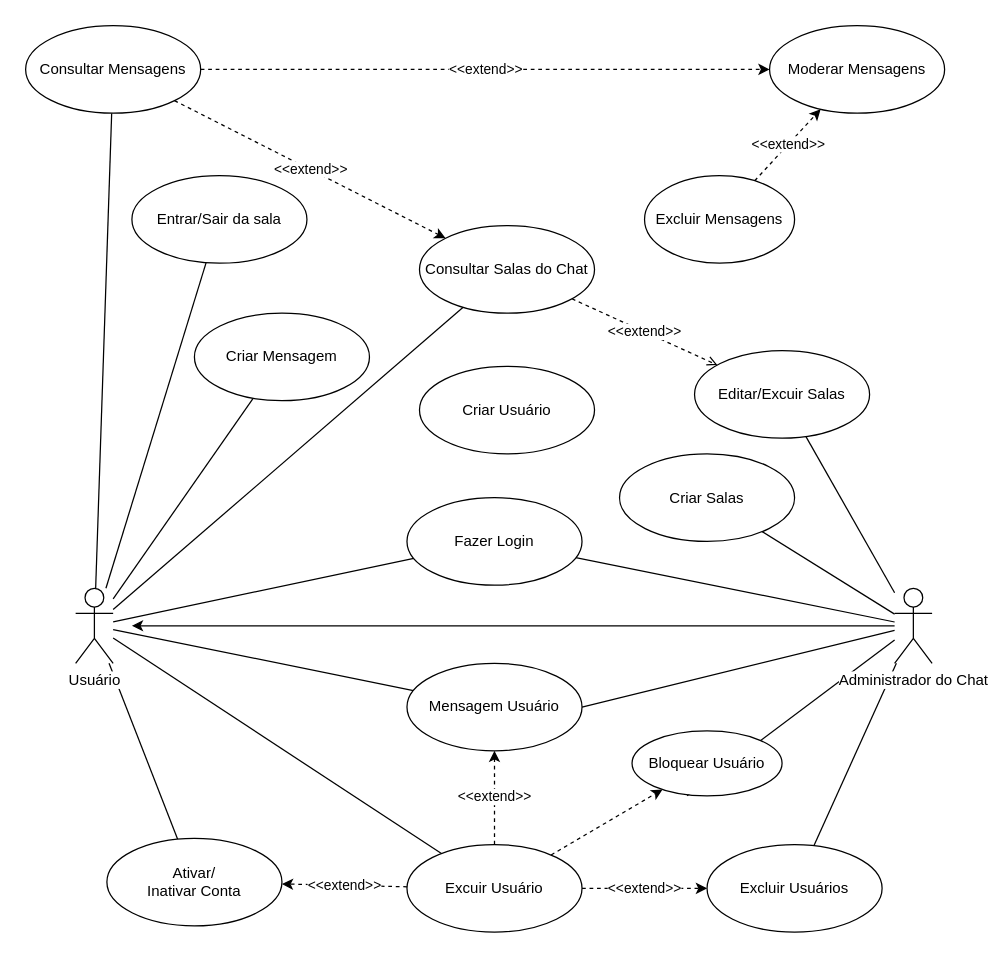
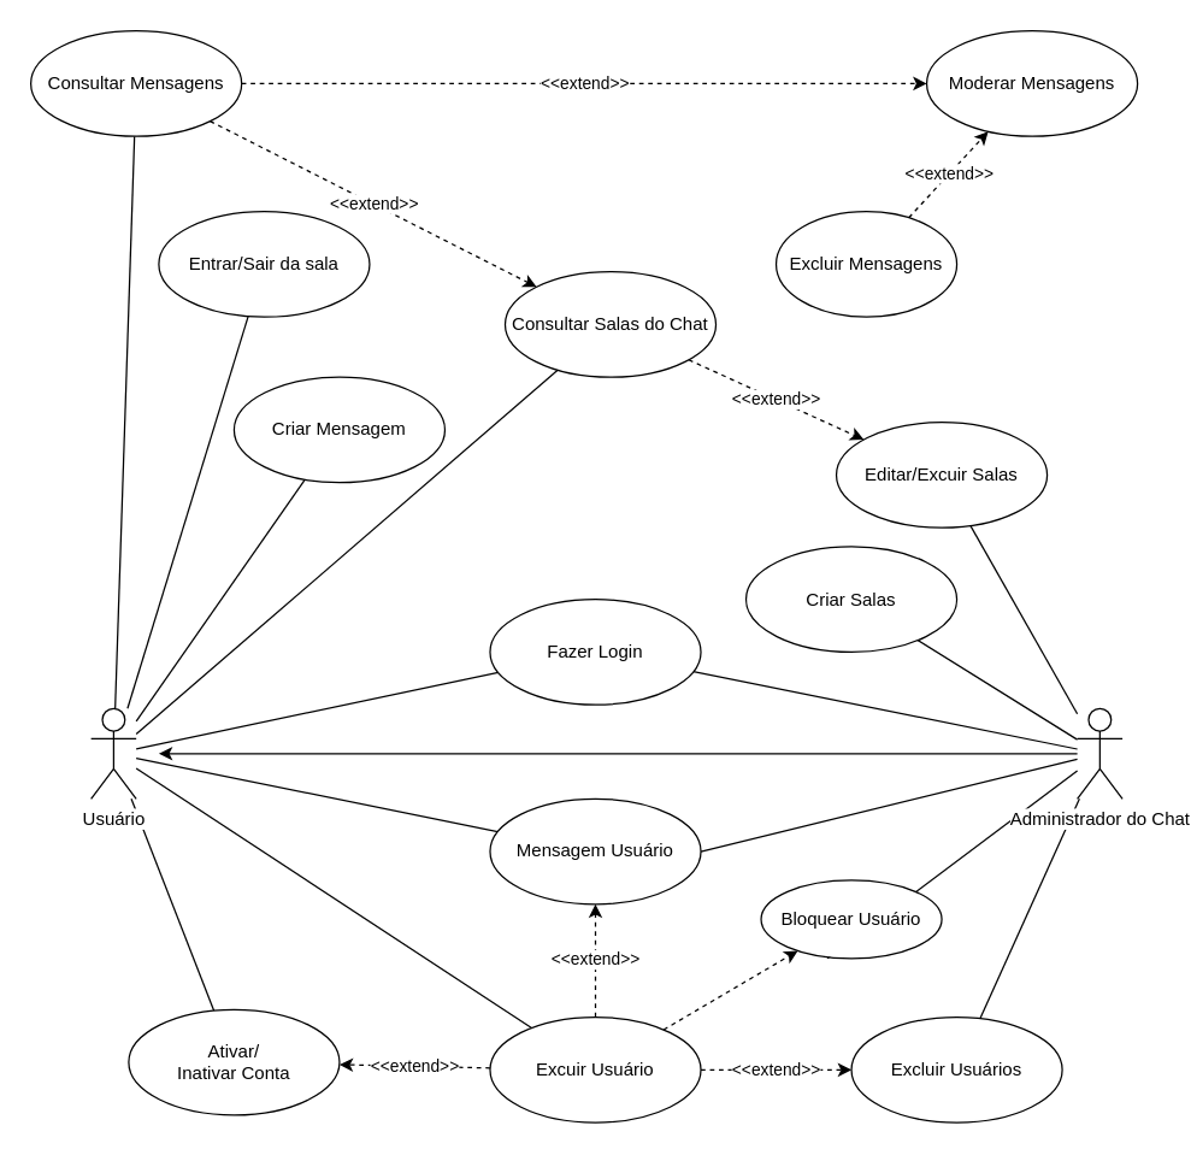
  <mxCell id="0" />
  <mxCell id="1" parent="0" />
  <mxCell id="2" style="edgeStyle=none;rounded=0;orthogonalLoop=1;jettySize=auto;html=1;endArrow=none;endFill=0;" parent="1" source="10" target="24" edge="1"><mxGeometry relative="1" as="geometry" /></mxCell>
  <mxCell id="3" style="edgeStyle=none;rounded=0;orthogonalLoop=1;jettySize=auto;html=1;endArrow=none;endFill=0;" parent="1" source="10" target="25" edge="1"><mxGeometry relative="1" as="geometry" /></mxCell>
  <mxCell id="4" style="edgeStyle=none;rounded=0;orthogonalLoop=1;jettySize=auto;html=1;endArrow=none;endFill=0;" parent="1" source="10" target="27" edge="1"><mxGeometry relative="1" as="geometry" /></mxCell>
  <mxCell id="5" style="edgeStyle=none;rounded=0;orthogonalLoop=1;jettySize=auto;html=1;endArrow=none;endFill=0;" parent="1" source="10" target="31" edge="1"><mxGeometry relative="1" as="geometry" /></mxCell>
  <mxCell id="6" style="edgeStyle=none;rounded=0;orthogonalLoop=1;jettySize=auto;html=1;endArrow=none;endFill=0;" parent="1" source="10" target="28" edge="1"><mxGeometry relative="1" as="geometry" /></mxCell>
  <mxCell id="7" style="edgeStyle=none;rounded=0;orthogonalLoop=1;jettySize=auto;html=1;endArrow=none;endFill=0;" parent="1" source="10" target="33" edge="1"><mxGeometry relative="1" as="geometry" /></mxCell>
  <mxCell id="8" style="edgeStyle=none;rounded=0;orthogonalLoop=1;jettySize=auto;html=1;endArrow=none;endFill=0;" parent="1" source="10" target="32" edge="1"><mxGeometry relative="1" as="geometry" /></mxCell>
  <mxCell id="9" style="edgeStyle=none;rounded=0;orthogonalLoop=1;jettySize=auto;html=1;endArrow=none;endFill=0;" edge="1" parent="1" source="10" target="40"><mxGeometry relative="1" as="geometry" /></mxCell>
  <mxCell id="10" value="Usuário" style="shape=umlActor;verticalLabelPosition=bottom;labelBackgroundColor=#ffffff;verticalAlign=top;html=1;" parent="1" vertex="1"><mxGeometry x="60" y="470" width="30" height="60" as="geometry" /></mxCell>
  <mxCell id="11" style="edgeStyle=none;rounded=0;orthogonalLoop=1;jettySize=auto;html=1;endArrow=classic;endFill=1;" parent="1" source="18" edge="1"><mxGeometry relative="1" as="geometry"><mxPoint x="105" y="500" as="targetPoint" /></mxGeometry></mxCell>
  <mxCell id="12" style="edgeStyle=none;rounded=0;orthogonalLoop=1;jettySize=auto;html=1;endArrow=none;endFill=0;" parent="1" source="18" target="34" edge="1"><mxGeometry relative="1" as="geometry" /></mxCell>
  <mxCell id="13" style="edgeStyle=none;rounded=0;orthogonalLoop=1;jettySize=auto;html=1;endArrow=none;endFill=0;" parent="1" source="18" target="35" edge="1"><mxGeometry relative="1" as="geometry" /></mxCell>
  <mxCell id="14" style="edgeStyle=none;rounded=0;orthogonalLoop=1;jettySize=auto;html=1;endArrow=none;endFill=0;" parent="1" source="18" target="33" edge="1"><mxGeometry relative="1" as="geometry" /></mxCell>
  <mxCell id="15" style="edgeStyle=none;rounded=0;orthogonalLoop=1;jettySize=auto;html=1;endArrow=none;endFill=0;" parent="1" source="18" target="37" edge="1"><mxGeometry relative="1" as="geometry" /></mxCell>
  <mxCell id="16" style="edgeStyle=none;rounded=0;orthogonalLoop=1;jettySize=auto;html=1;entryX=1;entryY=0.5;entryDx=0;entryDy=0;endArrow=none;endFill=0;" edge="1" parent="1" source="18" target="32"><mxGeometry relative="1" as="geometry" /></mxCell>
  <mxCell id="17" style="edgeStyle=none;rounded=0;orthogonalLoop=1;jettySize=auto;html=1;entryX=0.367;entryY=1;entryDx=0;entryDy=0;entryPerimeter=0;endArrow=none;endFill=0;" edge="1" parent="1" source="18" target="41"><mxGeometry relative="1" as="geometry" /></mxCell>
  <mxCell id="18" value="Administrador do Chat" style="shape=umlActor;verticalLabelPosition=bottom;labelBackgroundColor=#ffffff;verticalAlign=top;html=1;" parent="1" vertex="1"><mxGeometry x="715" y="470" width="30" height="60" as="geometry" /></mxCell>
- <mxCell id="19" value="Criar Usuário" style="ellipse;whiteSpace=wrap;html=1;" parent="1" vertex="1"><mxGeometry x="335" y="292.5" width="140" height="70" as="geometry" /></mxCell>
  <mxCell id="20" value="&amp;lt;&amp;lt;extend&amp;gt;&amp;gt;" style="edgeStyle=none;rounded=0;orthogonalLoop=1;jettySize=auto;html=1;dashed=1;" parent="1" source="24" target="32" edge="1"><mxGeometry relative="1" as="geometry" /></mxCell>
  <mxCell id="21" value="&amp;lt;&amp;lt;extend&amp;gt;&amp;gt;" style="edgeStyle=none;rounded=0;orthogonalLoop=1;jettySize=auto;html=1;dashed=1;endArrow=classic;endFill=1;" parent="1" source="24" target="25" edge="1"><mxGeometry relative="1" as="geometry" /></mxCell>
  <mxCell id="22" value="&amp;lt;&amp;lt;extend&amp;gt;&amp;gt;" style="edgeStyle=none;rounded=0;orthogonalLoop=1;jettySize=auto;html=1;dashed=1;endArrow=classic;endFill=1;" parent="1" source="24" target="37" edge="1"><mxGeometry relative="1" as="geometry" /></mxCell>
  <mxCell id="23" style="edgeStyle=none;rounded=0;orthogonalLoop=1;jettySize=auto;html=1;endArrow=classic;endFill=1;dashed=1;" edge="1" parent="1" source="24" target="41"><mxGeometry relative="1" as="geometry" /></mxCell>
  <mxCell id="24" value="Excuir Usuário" style="ellipse;whiteSpace=wrap;html=1;" parent="1" vertex="1"><mxGeometry x="325" y="675" width="140" height="70" as="geometry" /></mxCell>
  <mxCell id="25" value="Ativar/&lt;br&gt;Inativar Conta" style="ellipse;whiteSpace=wrap;html=1;" parent="1" vertex="1"><mxGeometry x="85" y="670" width="140" height="70" as="geometry" /></mxCell>
- <mxCell id="26" value="&amp;lt;&amp;lt;extend&amp;gt;&amp;gt;" style="edgeStyle=none;rounded=0;orthogonalLoop=1;jettySize=auto;html=1;endArrow=open;endFill=1;dashed=1;" parent="1" source="27" target="35" edge="1"><mxGeometry relative="1" as="geometry" /></mxCell>
+ <mxCell id="26" value="&amp;lt;&amp;lt;extend&amp;gt;&amp;gt;" style="edgeStyle=none;rounded=0;orthogonalLoop=1;jettySize=auto;html=1;endArrow=classic;endFill=1;dashed=1;" parent="1" source="27" target="35" edge="1"><mxGeometry relative="1" as="geometry" /></mxCell>
  <mxCell id="27" value="Consultar Salas do Chat" style="ellipse;whiteSpace=wrap;html=1;" parent="1" vertex="1"><mxGeometry x="335" y="180" width="140" height="70" as="geometry" /></mxCell>
  <mxCell id="28" value="Criar Mensagem" style="ellipse;whiteSpace=wrap;html=1;" parent="1" vertex="1"><mxGeometry x="155" y="250" width="140" height="70" as="geometry" /></mxCell>
  <mxCell id="29" value="&amp;lt;&amp;lt;extend&amp;gt;&amp;gt;" style="edgeStyle=none;rounded=0;orthogonalLoop=1;jettySize=auto;html=1;dashed=1;endArrow=classic;endFill=1;" parent="1" source="31" target="27" edge="1"><mxGeometry relative="1" as="geometry" /></mxCell>
  <mxCell id="30" value="&amp;lt;&amp;lt;extend&amp;gt;&amp;gt;" style="edgeStyle=none;rounded=0;orthogonalLoop=1;jettySize=auto;html=1;dashed=1;endArrow=classic;endFill=1;" parent="1" source="31" target="36" edge="1"><mxGeometry relative="1" as="geometry" /></mxCell>
  <mxCell id="31" value="Consultar Mensagens" style="ellipse;whiteSpace=wrap;html=1;" parent="1" vertex="1"><mxGeometry x="20" y="20" width="140" height="70" as="geometry" /></mxCell>
  <mxCell id="32" value="Mensagem Usuário" style="ellipse;whiteSpace=wrap;html=1;" parent="1" vertex="1"><mxGeometry x="325" y="530" width="140" height="70" as="geometry" /></mxCell>
  <mxCell id="33" value="Fazer Login" style="ellipse;whiteSpace=wrap;html=1;" parent="1" vertex="1"><mxGeometry x="325" y="397.5" width="140" height="70" as="geometry" /></mxCell>
  <mxCell id="34" value="Criar Salas" style="ellipse;whiteSpace=wrap;html=1;" parent="1" vertex="1"><mxGeometry x="495" y="362.5" width="140" height="70" as="geometry" /></mxCell>
  <mxCell id="35" value="Editar/Excuir Salas" style="ellipse;whiteSpace=wrap;html=1;" parent="1" vertex="1"><mxGeometry x="555" y="280" width="140" height="70" as="geometry" /></mxCell>
  <mxCell id="36" value="Moderar Mensagens" style="ellipse;whiteSpace=wrap;html=1;" parent="1" vertex="1"><mxGeometry x="615" y="20" width="140" height="70" as="geometry" /></mxCell>
  <mxCell id="37" value="Excluir Usuários" style="ellipse;whiteSpace=wrap;html=1;" parent="1" vertex="1"><mxGeometry x="565" y="675" width="140" height="70" as="geometry" /></mxCell>
  <mxCell id="38" value="&amp;lt;&amp;lt;extend&amp;gt;&amp;gt;" style="edgeStyle=none;rounded=0;orthogonalLoop=1;jettySize=auto;html=1;endArrow=classic;endFill=1;dashed=1;" edge="1" parent="1" source="39" target="36"><mxGeometry relative="1" as="geometry" /></mxCell>
  <mxCell id="39" value="Excluir Mensagens&lt;br&gt;" style="ellipse;whiteSpace=wrap;html=1;" vertex="1" parent="1"><mxGeometry x="515" y="140" width="120" height="70" as="geometry" /></mxCell>
  <mxCell id="40" value="Entrar/Sair da sala" style="ellipse;whiteSpace=wrap;html=1;" vertex="1" parent="1"><mxGeometry x="105" y="140" width="140" height="70" as="geometry" /></mxCell>
  <mxCell id="41" value="Bloquear Usuário" style="ellipse;whiteSpace=wrap;html=1;" vertex="1" parent="1"><mxGeometry x="505" y="584" width="120" height="52" as="geometry" /></mxCell>
